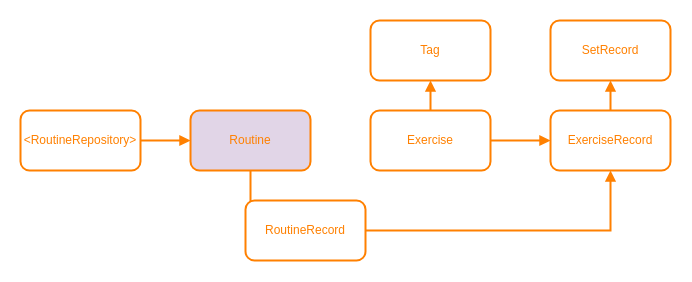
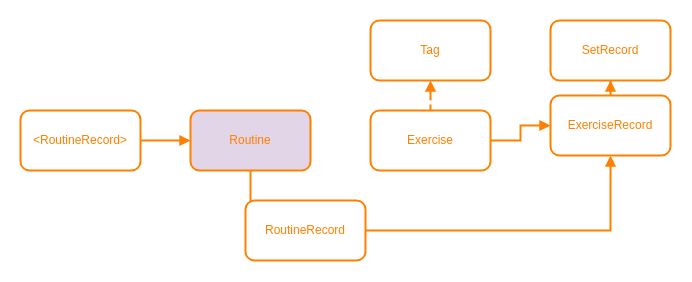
  <mxCell id="0" />
  <mxCell id="1" parent="0" />
  <mxCell id="2" value="" style="edgeStyle=orthogonalEdgeStyle;rounded=0;orthogonalLoop=1;jettySize=auto;html=1;strokeColor=#FF8000;fontColor=#FF8000;endArrow=block;endFill=1;strokeWidth=2;" parent="1" source="3" target="5" edge="1"><mxGeometry relative="1" as="geometry" /></mxCell>
  <mxCell id="3" value="Exercise" style="whiteSpace=wrap;html=1;fillColor=#FFFFFF;strokeColor=#FF8000;fontColor=#FF8000;rounded=1;strokeWidth=2;" parent="1" vertex="1"><mxGeometry x="370" y="110" width="120" height="60" as="geometry" /></mxCell>
  <mxCell id="4" value="" style="edgeStyle=orthogonalEdgeStyle;rounded=0;orthogonalLoop=1;jettySize=auto;html=1;strokeColor=#FF8000;fontColor=#FF8000;endArrow=block;endFill=1;strokeWidth=2;" parent="1" source="5" target="6" edge="1"><mxGeometry relative="1" as="geometry" /></mxCell>
- <mxCell id="5" value="ExerciseRecord" style="whiteSpace=wrap;html=1;fillColor=#FFFFFF;strokeColor=#FF8000;fontColor=#FF8000;rounded=1;strokeWidth=2;" parent="1" vertex="1"><mxGeometry x="550" y="110" width="120" height="60" as="geometry" /></mxCell>
+ <mxCell id="5" value="ExerciseRecord" style="whiteSpace=wrap;html=1;fillColor=#FFFFFF;strokeColor=#FF8000;fontColor=#FF8000;rounded=1;strokeWidth=2;" parent="1" vertex="1"><mxGeometry x="550" y="95" width="120" height="60" as="geometry" /></mxCell>
  <mxCell id="6" value="SetRecord" style="whiteSpace=wrap;html=1;fillColor=#FFFFFF;strokeColor=#FF8000;fontColor=#FF8000;rounded=1;strokeWidth=2;" parent="1" vertex="1"><mxGeometry x="550" y="20" width="120" height="60" as="geometry" /></mxCell>
  <mxCell id="7" value="Tag" style="whiteSpace=wrap;html=1;fillColor=#FFFFFF;strokeColor=#FF8000;fontColor=#FF8000;rounded=1;strokeWidth=2;" parent="1" vertex="1"><mxGeometry x="370" y="20" width="120" height="60" as="geometry" /></mxCell>
- <mxCell id="8" value="" style="edgeStyle=orthogonalEdgeStyle;rounded=0;orthogonalLoop=1;jettySize=auto;html=1;strokeColor=#FF8000;fontColor=#FF8000;endArrow=block;endFill=1;strokeWidth=2;exitX=0.5;exitY=0;exitDx=0;exitDy=0;" parent="1" source="3" target="7" edge="1"><mxGeometry relative="1" as="geometry"><mxPoint x="500" y="250" as="sourcePoint" /><mxPoint x="560" y="250" as="targetPoint" /></mxGeometry></mxCell>
+ <mxCell id="8" value="" style="edgeStyle=orthogonalEdgeStyle;rounded=0;orthogonalLoop=1;jettySize=auto;html=1;strokeColor=#FF8000;fontColor=#FF8000;endArrow=block;endFill=1;strokeWidth=2;exitX=0.5;exitY=0;exitDx=0;exitDy=0;dashed=1;" parent="1" source="3" target="7" edge="1"><mxGeometry relative="1" as="geometry"><mxPoint x="500" y="250" as="sourcePoint" /><mxPoint x="560" y="250" as="targetPoint" /></mxGeometry></mxCell>
  <mxCell id="9" style="edgeStyle=orthogonalEdgeStyle;rounded=0;orthogonalLoop=1;jettySize=auto;html=1;exitX=0.5;exitY=1;exitDx=0;exitDy=0;strokeColor=#FF8000;strokeWidth=2;endArrow=block;endFill=1;entryX=0;entryY=0.5;entryDx=0;entryDy=0;" parent="1" source="10" target="12" edge="1"><mxGeometry relative="1" as="geometry"><mxPoint x="250" y="220" as="targetPoint" /><Array as="points"><mxPoint x="250" y="230" /></Array></mxGeometry></mxCell>
  <mxCell id="10" value="Routine" style="whiteSpace=wrap;html=1;fillColor=#e1d5e7;strokeColor=#FF8000;fontColor=#FF8000;rounded=1;strokeWidth=2;" parent="1" vertex="1"><mxGeometry x="190" y="110" width="120" height="60" as="geometry" /></mxCell>
  <mxCell id="11" style="edgeStyle=orthogonalEdgeStyle;rounded=0;orthogonalLoop=1;jettySize=auto;html=1;exitX=1;exitY=0.5;exitDx=0;exitDy=0;strokeColor=#FF8000;strokeWidth=2;endArrow=block;endFill=1;" parent="1" source="12" target="5" edge="1"><mxGeometry relative="1" as="geometry" /></mxCell>
  <mxCell id="12" value="RoutineRecord" style="whiteSpace=wrap;html=1;fillColor=#FFFFFF;strokeColor=#FF8000;fontColor=#FF8000;rounded=1;strokeWidth=2;" parent="1" vertex="1"><mxGeometry x="245" y="200" width="120" height="60" as="geometry" /></mxCell>
  <mxCell id="13" style="edgeStyle=orthogonalEdgeStyle;rounded=0;orthogonalLoop=1;jettySize=auto;html=1;exitX=1;exitY=0.5;exitDx=0;exitDy=0;strokeColor=#FF8000;strokeWidth=2;endArrow=block;endFill=1;" parent="1" source="14" target="10" edge="1"><mxGeometry relative="1" as="geometry" /></mxCell>
- <mxCell id="14" value="&amp;lt;RoutineRepository&amp;gt;" style="whiteSpace=wrap;html=1;fillColor=#FFFFFF;strokeColor=#FF8000;fontColor=#FF8000;rounded=1;strokeWidth=2;" parent="1" vertex="1"><mxGeometry x="20" y="110" width="120" height="60" as="geometry" /></mxCell>
+ <mxCell id="14" value="&amp;lt;RoutineRecord&amp;gt;" style="whiteSpace=wrap;html=1;fillColor=#FFFFFF;strokeColor=#FF8000;fontColor=#FF8000;rounded=1;strokeWidth=2;" parent="1" vertex="1"><mxGeometry x="20" y="110" width="120" height="60" as="geometry" /></mxCell>
